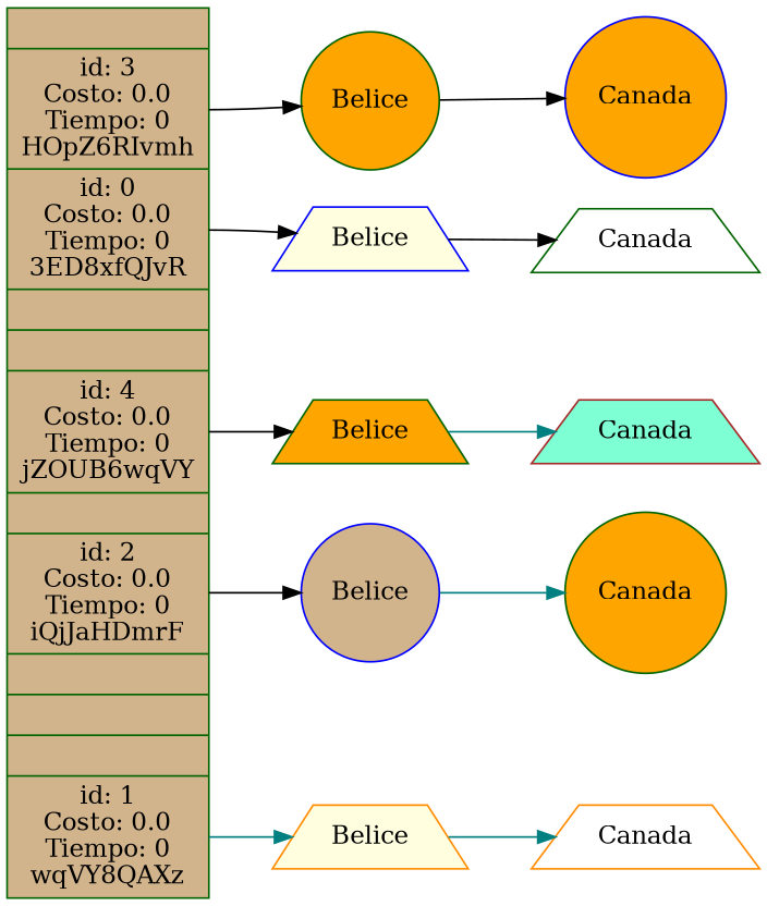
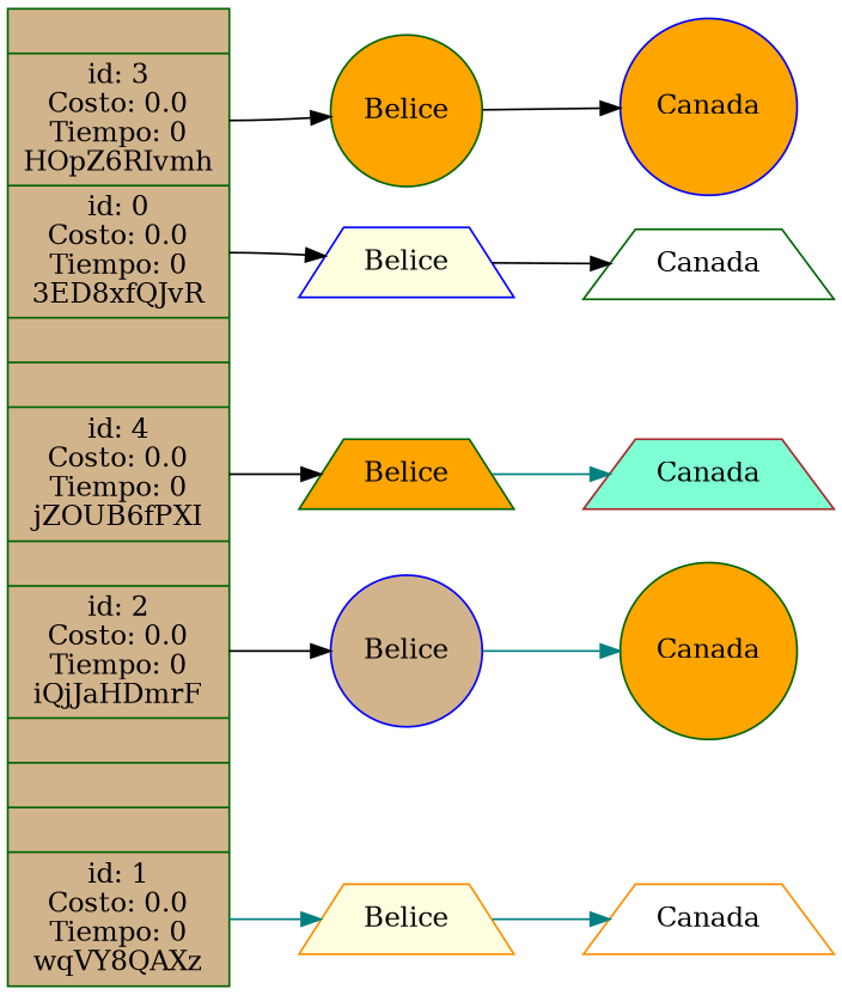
  digraph {
    rankdir=LR
    node [shape=trapezium style=filled fillcolor=orange color=darkgreen]
    edge [color=black]
-   n1 [label="|<3>id: 3\nCosto: 0.0\nTiempo: 0\nHOpZ6RIvmh|<0>id: 0\nCosto: 0.0\nTiempo: 0\n3ED8xfQJvR|||<4>id: 4\nCosto: 0.0\nTiempo: 0\njZOUB6wqVY||<2>id: 2\nCosto: 0.0\nTiempo: 0\niQjJaHDmrF||||<1>id: 1\nCosto: 0.0\nTiempo: 0\nwqVY8QAXz" shape=record fillcolor=tan]
+   n1 [label="|<3>id: 3\nCosto: 0.0\nTiempo: 0\nHOpZ6RIvmh|<0>id: 0\nCosto: 0.0\nTiempo: 0\n3ED8xfQJvR|||<4>id: 4\nCosto: 0.0\nTiempo: 0\njZOUB6fPXI||<2>id: 2\nCosto: 0.0\nTiempo: 0\niQjJaHDmrF||||<1>id: 1\nCosto: 0.0\nTiempo: 0\nwqVY8QAXz" shape=record fillcolor=tan]
    n2 [label=Belice shape=circle]
    n3 [label=Belice fillcolor=lightyellow color=blue]
    n4 [label=Belice]
    n5 [label=Belice shape=circle fillcolor=tan color=blue]
    n6 [label=Belice fillcolor=lightyellow color=darkorange]
    n7 [label=Canada shape=circle color=blue]
    n8 [label=Canada fillcolor=white]
    n9 [label=Canada fillcolor=aquamarine color=brown]
    n10 [label=Canada shape=circle]
    n11 [label=Canada fillcolor=white color=darkorange]
    n1 -> n2 [tailport=3]
    n1 -> n3 [tailport=0]
    n1 -> n4 [tailport=4]
    n1 -> n5 [tailport=2]
    n1 -> n6 [tailport=1 color=teal]
    n2 -> n7
    n3 -> n8
    n4 -> n9 [color=teal]
    n5 -> n10 [color=teal]
    n6 -> n11 [color=teal]
  }
